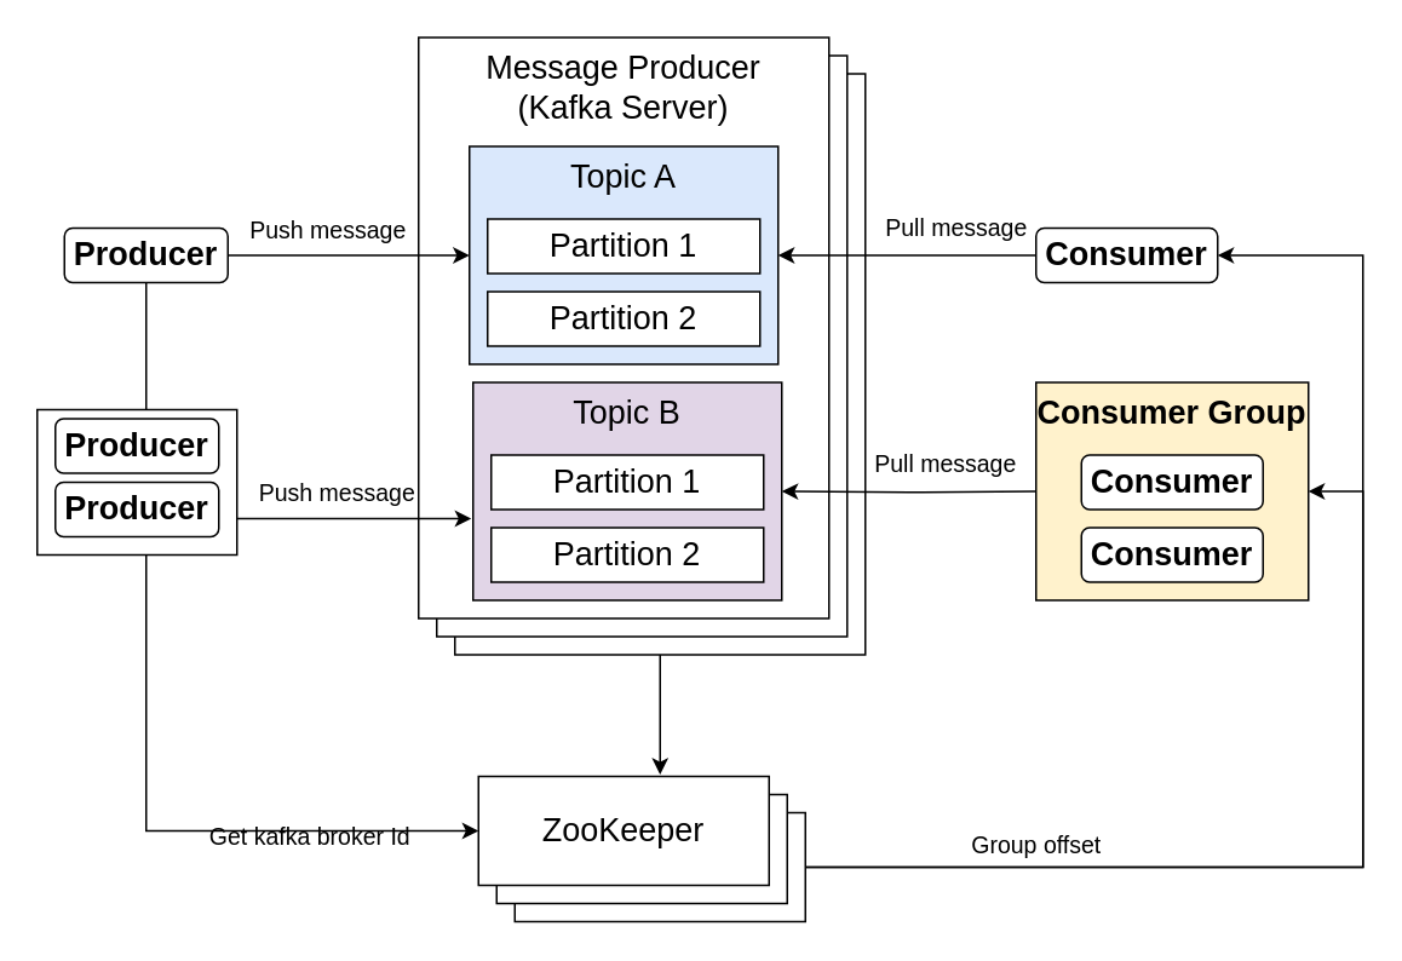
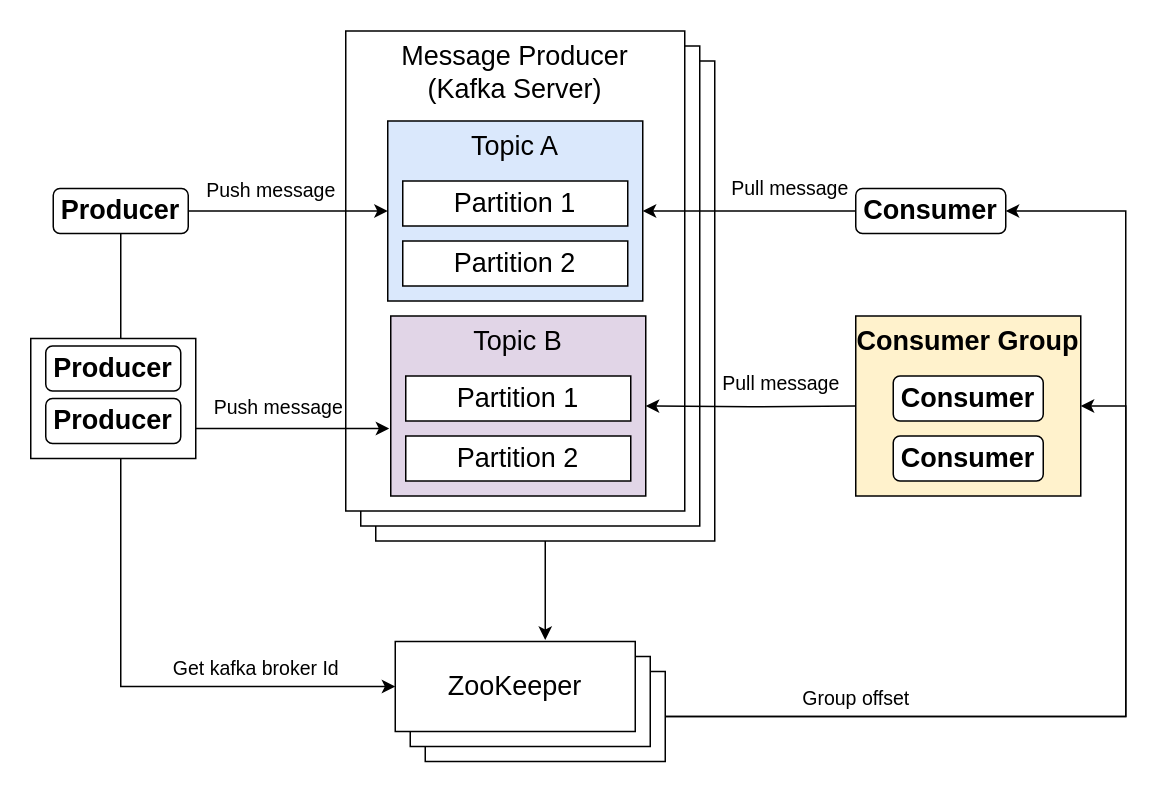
  <mxCell id="0" />
  <mxCell id="1" parent="0" />
  <mxCell id="2" style="edgeStyle=orthogonalEdgeStyle;rounded=0;orthogonalLoop=1;jettySize=auto;html=1;exitX=0.5;exitY=1;exitDx=0;exitDy=0;entryX=0;entryY=0.5;entryDx=0;entryDy=0;fontSize=13;" edge="1" parent="1" source="11" target="24"><mxGeometry relative="1" as="geometry" /></mxCell>
  <mxCell id="3" value="" style="rounded=0;whiteSpace=wrap;html=1;fontSize=18;" vertex="1" parent="1"><mxGeometry x="20" y="225" width="110" height="80" as="geometry" /></mxCell>
  <mxCell id="4" style="edgeStyle=orthogonalEdgeStyle;rounded=0;orthogonalLoop=1;jettySize=auto;html=1;fontSize=13;entryX=1;entryY=0.5;entryDx=0;entryDy=0;" edge="1" parent="1" source="6" target="22"><mxGeometry relative="1" as="geometry"><mxPoint x="620" y="160" as="targetPoint" /><Array as="points"><mxPoint x="750" y="477" /><mxPoint x="750" y="140" /></Array></mxGeometry></mxCell>
  <mxCell id="5" style="edgeStyle=orthogonalEdgeStyle;rounded=0;orthogonalLoop=1;jettySize=auto;html=1;exitX=1;exitY=0.5;exitDx=0;exitDy=0;fontSize=13;" edge="1" parent="1" source="6"><mxGeometry relative="1" as="geometry"><mxPoint x="720" y="270" as="targetPoint" /><Array as="points"><mxPoint x="750" y="477" /><mxPoint x="750" y="270" /></Array></mxGeometry></mxCell>
  <mxCell id="6" value="ZooKeeper" style="rounded=0;whiteSpace=wrap;html=1;fontSize=18;" vertex="1" parent="1"><mxGeometry x="283" y="447" width="160" height="60" as="geometry" /></mxCell>
  <mxCell id="7" value="ZooKeeper" style="rounded=0;whiteSpace=wrap;html=1;fontSize=18;" vertex="1" parent="1"><mxGeometry x="273" y="437" width="160" height="60" as="geometry" /></mxCell>
  <mxCell id="8" style="edgeStyle=orthogonalEdgeStyle;rounded=0;orthogonalLoop=1;jettySize=auto;html=1;exitX=0.5;exitY=1;exitDx=0;exitDy=0;entryX=0.625;entryY=-0.017;entryDx=0;entryDy=0;entryPerimeter=0;fontSize=13;" edge="1" parent="1" source="9" target="24"><mxGeometry relative="1" as="geometry" /></mxCell>
  <mxCell id="9" value="" style="rounded=0;whiteSpace=wrap;html=1;fontSize=18;verticalAlign=top;" vertex="1" parent="1"><mxGeometry x="250" y="40" width="226" height="320" as="geometry" /></mxCell>
  <mxCell id="10" value="" style="rounded=0;whiteSpace=wrap;html=1;fontSize=18;verticalAlign=top;" vertex="1" parent="1"><mxGeometry x="240" y="30" width="226" height="320" as="geometry" /></mxCell>
  <mxCell id="11" value="&lt;b&gt;&lt;font style=&quot;font-size: 18px;&quot;&gt;Producer&lt;/font&gt;&lt;/b&gt;" style="rounded=1;whiteSpace=wrap;html=1;" vertex="1" parent="1"><mxGeometry x="35" y="125" width="90" height="30" as="geometry" /></mxCell>
  <mxCell id="12" value="&lt;b&gt;&lt;font style=&quot;font-size: 18px;&quot;&gt;Producer&lt;/font&gt;&lt;/b&gt;" style="rounded=1;whiteSpace=wrap;html=1;" vertex="1" parent="1"><mxGeometry x="30" y="230" width="90" height="30" as="geometry" /></mxCell>
  <mxCell id="13" value="&lt;b&gt;&lt;font style=&quot;font-size: 18px;&quot;&gt;Producer&lt;/font&gt;&lt;/b&gt;" style="rounded=1;whiteSpace=wrap;html=1;" vertex="1" parent="1"><mxGeometry x="30" y="265" width="90" height="30" as="geometry" /></mxCell>
  <mxCell id="14" value="Message Producer&lt;br&gt;(Kafka Server)" style="rounded=0;whiteSpace=wrap;html=1;fontSize=18;verticalAlign=top;" vertex="1" parent="1"><mxGeometry x="230" y="20" width="226" height="320" as="geometry" /></mxCell>
  <mxCell id="15" value="Topic A" style="rounded=0;whiteSpace=wrap;html=1;fontSize=18;verticalAlign=top;fillColor=#dae8fc;" vertex="1" parent="1"><mxGeometry x="258" y="80" width="170" height="120" as="geometry" /></mxCell>
  <mxCell id="16" value="Partition 1" style="rounded=0;whiteSpace=wrap;html=1;fontSize=18;" vertex="1" parent="1"><mxGeometry x="268" y="120" width="150" height="30" as="geometry" /></mxCell>
  <mxCell id="17" value="Partition 2" style="rounded=0;whiteSpace=wrap;html=1;fontSize=18;" vertex="1" parent="1"><mxGeometry x="268" y="160" width="150" height="30" as="geometry" /></mxCell>
  <mxCell id="18" value="Topic B" style="rounded=0;whiteSpace=wrap;html=1;fontSize=18;verticalAlign=top;fillColor=#e1d5e7;" vertex="1" parent="1"><mxGeometry x="260" y="210" width="170" height="120" as="geometry" /></mxCell>
  <mxCell id="19" value="Partition 1" style="rounded=0;whiteSpace=wrap;html=1;fontSize=18;" vertex="1" parent="1"><mxGeometry x="270" y="250" width="150" height="30" as="geometry" /></mxCell>
  <mxCell id="20" value="Partition 2" style="rounded=0;whiteSpace=wrap;html=1;fontSize=18;" vertex="1" parent="1"><mxGeometry x="270" y="290" width="150" height="30" as="geometry" /></mxCell>
  <mxCell id="21" style="edgeStyle=orthogonalEdgeStyle;rounded=0;orthogonalLoop=1;jettySize=auto;html=1;entryX=1;entryY=0.5;entryDx=0;entryDy=0;fontSize=13;" edge="1" parent="1" source="22" target="15"><mxGeometry relative="1" as="geometry" /></mxCell>
  <mxCell id="22" value="&lt;b&gt;&lt;font style=&quot;font-size: 18px;&quot;&gt;Consumer&lt;/font&gt;&lt;/b&gt;" style="rounded=1;whiteSpace=wrap;html=1;" vertex="1" parent="1"><mxGeometry x="570" y="125" width="100" height="30" as="geometry" /></mxCell>
  <mxCell id="23" style="edgeStyle=orthogonalEdgeStyle;rounded=0;orthogonalLoop=1;jettySize=auto;html=1;entryX=1;entryY=0.5;entryDx=0;entryDy=0;fontSize=13;" edge="1" parent="1" target="18"><mxGeometry relative="1" as="geometry"><mxPoint x="570" y="270" as="sourcePoint" /></mxGeometry></mxCell>
  <mxCell id="24" value="ZooKeeper" style="rounded=0;whiteSpace=wrap;html=1;fontSize=18;" vertex="1" parent="1"><mxGeometry x="263" y="427" width="160" height="60" as="geometry" /></mxCell>
  <mxCell id="25" style="rounded=0;orthogonalLoop=1;jettySize=auto;html=1;entryX=0;entryY=0.5;entryDx=0;entryDy=0;fontSize=18;exitX=1;exitY=0.5;exitDx=0;exitDy=0;" edge="1" parent="1" source="11" target="15"><mxGeometry relative="1" as="geometry" /></mxCell>
  <mxCell id="26" value="&lt;font style=&quot;font-size: 13px;&quot;&gt;Push message&lt;/font&gt;" style="text;html=1;align=center;verticalAlign=middle;resizable=0;points=[];autosize=1;strokeColor=none;fillColor=none;fontSize=18;" vertex="1" parent="1"><mxGeometry x="125" y="105" width="110" height="40" as="geometry" /></mxCell>
- <mxCell id="27" value="Get kafka broker Id" style="text;html=1;align=center;verticalAlign=middle;resizable=0;points=[];autosize=1;strokeColor=none;fillColor=none;fontSize=13;" vertex="1" parent="1"><mxGeometry x="105" y="445" width="130" height="30" as="geometry" /></mxCell>
+ <mxCell id="27" value="Get kafka broker Id" style="text;html=1;align=center;verticalAlign=middle;resizable=0;points=[];autosize=1;strokeColor=none;fillColor=none;fontSize=13;" vertex="1" parent="1"><mxGeometry x="105" y="430" width="130" height="30" as="geometry" /></mxCell>
  <mxCell id="28" value="Pull message" style="text;html=1;align=center;verticalAlign=middle;resizable=0;points=[];autosize=1;strokeColor=none;fillColor=none;fontSize=13;" vertex="1" parent="1"><mxGeometry x="476" y="110" width="100" height="30" as="geometry" /></mxCell>
  <mxCell id="29" value="&lt;font style=&quot;font-size: 13px;&quot;&gt;Push message&lt;/font&gt;" style="text;html=1;align=center;verticalAlign=middle;resizable=0;points=[];autosize=1;strokeColor=none;fillColor=none;fontSize=18;" vertex="1" parent="1"><mxGeometry x="130" y="250" width="110" height="40" as="geometry" /></mxCell>
  <mxCell id="30" value="Pull message" style="text;html=1;align=center;verticalAlign=middle;resizable=0;points=[];autosize=1;strokeColor=none;fillColor=none;fontSize=13;" vertex="1" parent="1"><mxGeometry x="470" y="240" width="100" height="30" as="geometry" /></mxCell>
  <mxCell id="31" value="Group offset" style="text;html=1;align=center;verticalAlign=middle;resizable=0;points=[];autosize=1;strokeColor=none;fillColor=none;fontSize=13;" vertex="1" parent="1"><mxGeometry x="520" y="450" width="100" height="30" as="geometry" /></mxCell>
  <mxCell id="32" value="&lt;span style=&quot;font-size: 18px;&quot;&gt;&lt;b&gt;Consumer Group&lt;/b&gt;&lt;/span&gt;" style="rounded=0;whiteSpace=wrap;html=1;fontSize=13;verticalAlign=top;fillColor=#fff2cc;" vertex="1" parent="1"><mxGeometry x="570" y="210" width="150" height="120" as="geometry" /></mxCell>
  <mxCell id="33" value="&lt;b&gt;&lt;font style=&quot;font-size: 18px;&quot;&gt;Consumer&lt;/font&gt;&lt;/b&gt;" style="rounded=1;whiteSpace=wrap;html=1;" vertex="1" parent="1"><mxGeometry x="595" y="250" width="100" height="30" as="geometry" /></mxCell>
  <mxCell id="34" value="&lt;b&gt;&lt;font style=&quot;font-size: 18px;&quot;&gt;Consumer&lt;/font&gt;&lt;/b&gt;" style="rounded=1;whiteSpace=wrap;html=1;" vertex="1" parent="1"><mxGeometry x="595" y="290" width="100" height="30" as="geometry" /></mxCell>
  <mxCell id="35" style="edgeStyle=orthogonalEdgeStyle;rounded=0;orthogonalLoop=1;jettySize=auto;html=1;exitX=1;exitY=0.75;exitDx=0;exitDy=0;entryX=-0.006;entryY=0.625;entryDx=0;entryDy=0;entryPerimeter=0;fontSize=18;" edge="1" parent="1" source="3" target="18"><mxGeometry relative="1" as="geometry" /></mxCell>
